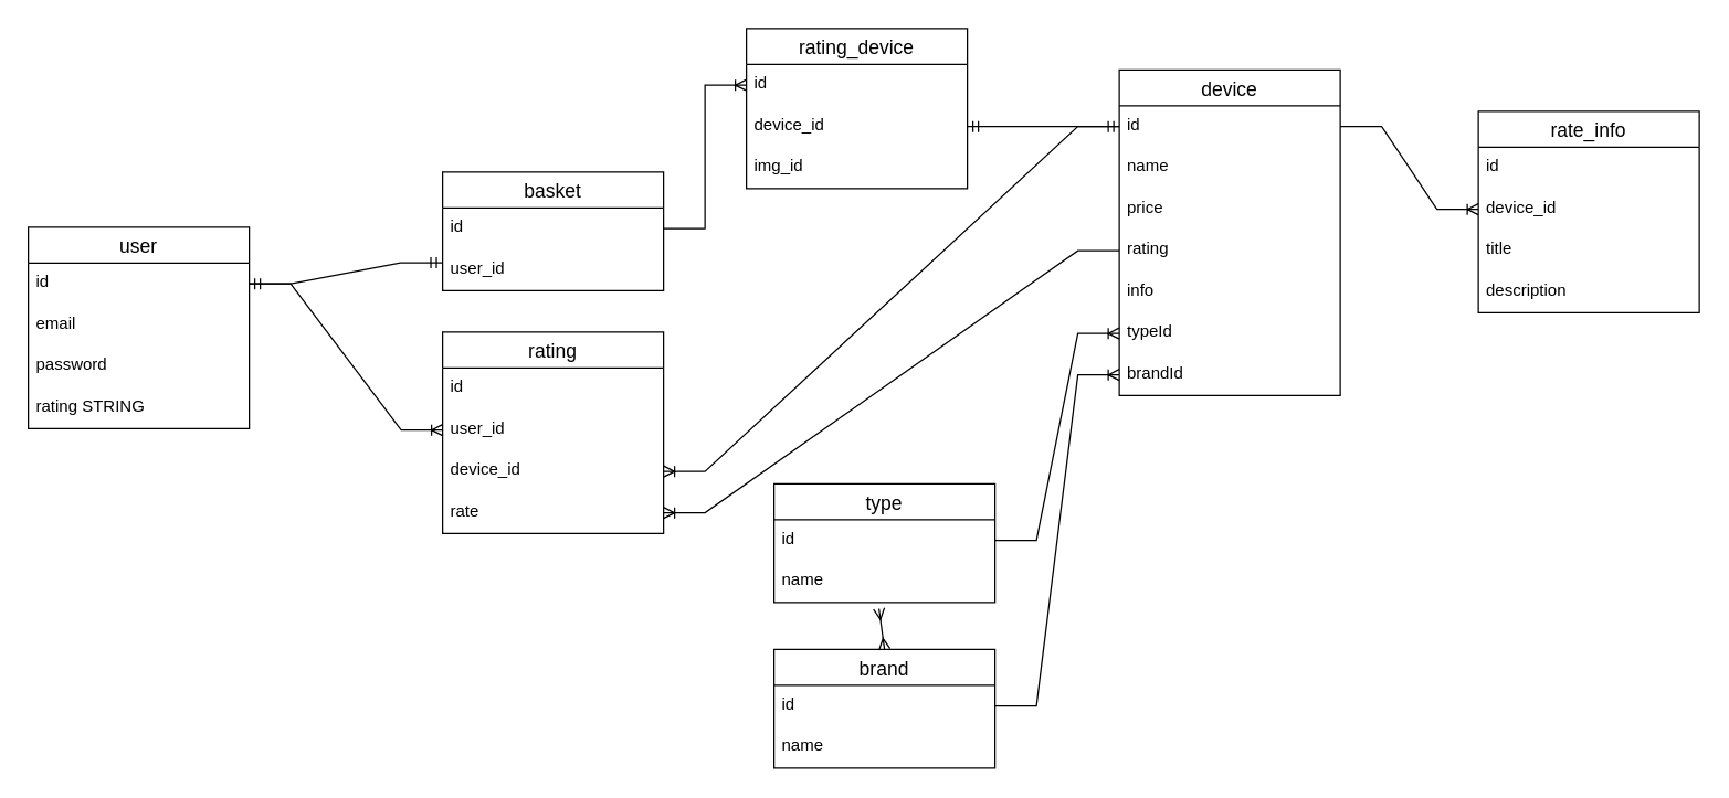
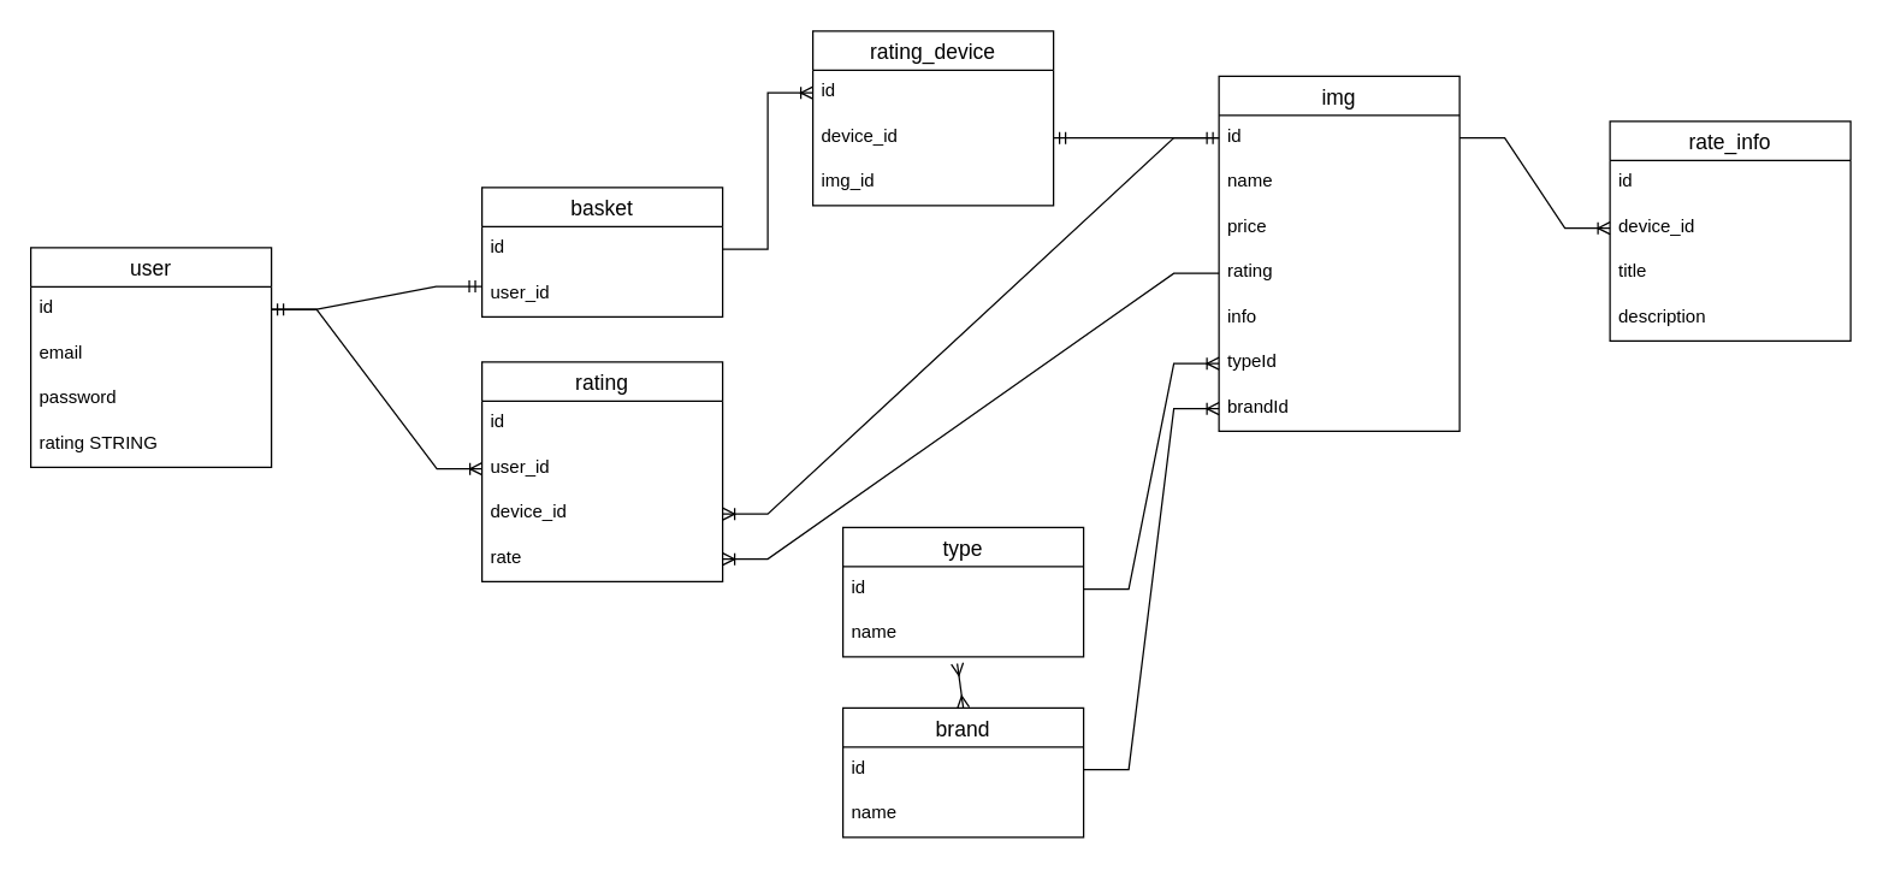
  <mxCell id="0" />
  <mxCell id="1" parent="0" />
  <mxCell id="2" value="user" style="swimlane;fontStyle=0;childLayout=stackLayout;horizontal=1;startSize=26;horizontalStack=0;resizeParent=1;resizeParentMax=0;resizeLast=0;collapsible=1;marginBottom=0;align=center;fontSize=14;" vertex="1" parent="1"><mxGeometry x="20" y="164" width="160" height="146" as="geometry" /></mxCell>
  <mxCell id="3" value="id" style="text;strokeColor=none;fillColor=none;spacingLeft=4;spacingRight=4;overflow=hidden;rotatable=0;points=[[0,0.5],[1,0.5]];portConstraint=eastwest;fontSize=12;" vertex="1" parent="2"><mxGeometry y="26" width="160" height="30" as="geometry" /></mxCell>
  <mxCell id="4" value="email" style="text;strokeColor=none;fillColor=none;spacingLeft=4;spacingRight=4;overflow=hidden;rotatable=0;points=[[0,0.5],[1,0.5]];portConstraint=eastwest;fontSize=12;" vertex="1" parent="2"><mxGeometry y="56" width="160" height="30" as="geometry" /></mxCell>
  <mxCell id="5" value="password" style="text;strokeColor=none;fillColor=none;spacingLeft=4;spacingRight=4;overflow=hidden;rotatable=0;points=[[0,0.5],[1,0.5]];portConstraint=eastwest;fontSize=12;" vertex="1" parent="2"><mxGeometry y="86" width="160" height="30" as="geometry" /></mxCell>
  <mxCell id="6" value="rating STRING" style="text;strokeColor=none;fillColor=none;spacingLeft=4;spacingRight=4;overflow=hidden;rotatable=0;points=[[0,0.5],[1,0.5]];portConstraint=eastwest;fontSize=12;" vertex="1" parent="2"><mxGeometry y="116" width="160" height="30" as="geometry" /></mxCell>
  <mxCell id="7" value="basket" style="swimlane;fontStyle=0;childLayout=stackLayout;horizontal=1;startSize=26;horizontalStack=0;resizeParent=1;resizeParentMax=0;resizeLast=0;collapsible=1;marginBottom=0;align=center;fontSize=14;" vertex="1" parent="1"><mxGeometry x="320" y="124" width="160" height="86" as="geometry" /></mxCell>
  <mxCell id="8" value="id" style="text;strokeColor=none;fillColor=none;spacingLeft=4;spacingRight=4;overflow=hidden;rotatable=0;points=[[0,0.5],[1,0.5]];portConstraint=eastwest;fontSize=12;" vertex="1" parent="7"><mxGeometry y="26" width="160" height="30" as="geometry" /></mxCell>
  <mxCell id="9" value="user_id" style="text;strokeColor=none;fillColor=none;spacingLeft=4;spacingRight=4;overflow=hidden;rotatable=0;points=[[0,0.5],[1,0.5]];portConstraint=eastwest;fontSize=12;" vertex="1" parent="7"><mxGeometry y="56" width="160" height="30" as="geometry" /></mxCell>
  <mxCell id="10" value="" style="edgeStyle=entityRelationEdgeStyle;fontSize=12;html=1;endArrow=ERmandOne;startArrow=ERmandOne;rounded=0;exitX=1;exitY=0.5;exitDx=0;exitDy=0;entryX=-0.003;entryY=0.325;entryDx=0;entryDy=0;entryPerimeter=0;" edge="1" parent="1" source="3" target="9"><mxGeometry width="100" height="100" relative="1" as="geometry"><mxPoint x="260" y="220" as="sourcePoint" /><mxPoint x="360" y="120" as="targetPoint" /></mxGeometry></mxCell>
- <mxCell id="11" value="device" style="swimlane;fontStyle=0;childLayout=stackLayout;horizontal=1;startSize=26;horizontalStack=0;resizeParent=1;resizeParentMax=0;resizeLast=0;collapsible=1;marginBottom=0;align=center;fontSize=14;" vertex="1" parent="1"><mxGeometry x="810" y="50" width="160" height="236" as="geometry" /></mxCell>
+ <mxCell id="11" value="img" style="swimlane;fontStyle=0;childLayout=stackLayout;horizontal=1;startSize=26;horizontalStack=0;resizeParent=1;resizeParentMax=0;resizeLast=0;collapsible=1;marginBottom=0;align=center;fontSize=14;" vertex="1" parent="1"><mxGeometry x="810" y="50" width="160" height="236" as="geometry" /></mxCell>
  <mxCell id="12" value="id" style="text;strokeColor=none;fillColor=none;spacingLeft=4;spacingRight=4;overflow=hidden;rotatable=0;points=[[0,0.5],[1,0.5]];portConstraint=eastwest;fontSize=12;" vertex="1" parent="11"><mxGeometry y="26" width="160" height="30" as="geometry" /></mxCell>
  <mxCell id="13" value="name" style="text;strokeColor=none;fillColor=none;spacingLeft=4;spacingRight=4;overflow=hidden;rotatable=0;points=[[0,0.5],[1,0.5]];portConstraint=eastwest;fontSize=12;" vertex="1" parent="11"><mxGeometry y="56" width="160" height="30" as="geometry" /></mxCell>
  <mxCell id="14" value="price" style="text;strokeColor=none;fillColor=none;spacingLeft=4;spacingRight=4;overflow=hidden;rotatable=0;points=[[0,0.5],[1,0.5]];portConstraint=eastwest;fontSize=12;" vertex="1" parent="11"><mxGeometry y="86" width="160" height="30" as="geometry" /></mxCell>
  <mxCell id="15" value="rating" style="text;strokeColor=none;fillColor=none;spacingLeft=4;spacingRight=4;overflow=hidden;rotatable=0;points=[[0,0.5],[1,0.5]];portConstraint=eastwest;fontSize=12;" vertex="1" parent="11"><mxGeometry y="116" width="160" height="30" as="geometry" /></mxCell>
  <mxCell id="16" value="info" style="text;strokeColor=none;fillColor=none;spacingLeft=4;spacingRight=4;overflow=hidden;rotatable=0;points=[[0,0.5],[1,0.5]];portConstraint=eastwest;fontSize=12;" vertex="1" parent="11"><mxGeometry y="146" width="160" height="30" as="geometry" /></mxCell>
  <mxCell id="17" value="typeId" style="text;strokeColor=none;fillColor=none;spacingLeft=4;spacingRight=4;overflow=hidden;rotatable=0;points=[[0,0.5],[1,0.5]];portConstraint=eastwest;fontSize=12;" vertex="1" parent="11"><mxGeometry y="176" width="160" height="30" as="geometry" /></mxCell>
  <mxCell id="18" value="brandId" style="text;strokeColor=none;fillColor=none;spacingLeft=4;spacingRight=4;overflow=hidden;rotatable=0;points=[[0,0.5],[1,0.5]];portConstraint=eastwest;fontSize=12;" vertex="1" parent="11"><mxGeometry y="206" width="160" height="30" as="geometry" /></mxCell>
  <mxCell id="19" value="type" style="swimlane;fontStyle=0;childLayout=stackLayout;horizontal=1;startSize=26;horizontalStack=0;resizeParent=1;resizeParentMax=0;resizeLast=0;collapsible=1;marginBottom=0;align=center;fontSize=14;" vertex="1" parent="1"><mxGeometry x="560" y="350" width="160" height="86" as="geometry" /></mxCell>
  <mxCell id="20" value="id" style="text;strokeColor=none;fillColor=none;spacingLeft=4;spacingRight=4;overflow=hidden;rotatable=0;points=[[0,0.5],[1,0.5]];portConstraint=eastwest;fontSize=12;" vertex="1" parent="19"><mxGeometry y="26" width="160" height="30" as="geometry" /></mxCell>
  <mxCell id="21" value="name" style="text;strokeColor=none;fillColor=none;spacingLeft=4;spacingRight=4;overflow=hidden;rotatable=0;points=[[0,0.5],[1,0.5]];portConstraint=eastwest;fontSize=12;" vertex="1" parent="19"><mxGeometry y="56" width="160" height="30" as="geometry" /></mxCell>
  <mxCell id="22" value="brand" style="swimlane;fontStyle=0;childLayout=stackLayout;horizontal=1;startSize=26;horizontalStack=0;resizeParent=1;resizeParentMax=0;resizeLast=0;collapsible=1;marginBottom=0;align=center;fontSize=14;" vertex="1" parent="1"><mxGeometry x="560" y="470" width="160" height="86" as="geometry" /></mxCell>
  <mxCell id="23" value="id" style="text;strokeColor=none;fillColor=none;spacingLeft=4;spacingRight=4;overflow=hidden;rotatable=0;points=[[0,0.5],[1,0.5]];portConstraint=eastwest;fontSize=12;" vertex="1" parent="22"><mxGeometry y="26" width="160" height="30" as="geometry" /></mxCell>
  <mxCell id="24" value="name" style="text;strokeColor=none;fillColor=none;spacingLeft=4;spacingRight=4;overflow=hidden;rotatable=0;points=[[0,0.5],[1,0.5]];portConstraint=eastwest;fontSize=12;" vertex="1" parent="22"><mxGeometry y="56" width="160" height="30" as="geometry" /></mxCell>
  <mxCell id="25" value="" style="edgeStyle=entityRelationEdgeStyle;fontSize=12;html=1;endArrow=ERoneToMany;rounded=0;exitX=1;exitY=0.5;exitDx=0;exitDy=0;entryX=0;entryY=0.5;entryDx=0;entryDy=0;" edge="1" parent="1" source="20" target="17"><mxGeometry width="100" height="100" relative="1" as="geometry"><mxPoint x="90" y="290" as="sourcePoint" /><mxPoint x="190" y="190" as="targetPoint" /></mxGeometry></mxCell>
  <mxCell id="26" value="" style="edgeStyle=entityRelationEdgeStyle;fontSize=12;html=1;endArrow=ERoneToMany;rounded=0;exitX=1;exitY=0.5;exitDx=0;exitDy=0;entryX=0;entryY=0.5;entryDx=0;entryDy=0;" edge="1" parent="1" source="23" target="18"><mxGeometry width="100" height="100" relative="1" as="geometry"><mxPoint x="90" y="290" as="sourcePoint" /><mxPoint x="190" y="190" as="targetPoint" /></mxGeometry></mxCell>
  <mxCell id="27" value="" style="fontSize=12;html=1;endArrow=ERmany;startArrow=ERmany;rounded=0;exitX=0.475;exitY=1.15;exitDx=0;exitDy=0;exitPerimeter=0;entryX=0.5;entryY=0;entryDx=0;entryDy=0;" edge="1" parent="1" source="21" target="22"><mxGeometry width="100" height="100" relative="1" as="geometry"><mxPoint x="630" y="290" as="sourcePoint" /><mxPoint x="730" y="190" as="targetPoint" /></mxGeometry></mxCell>
  <mxCell id="28" value="rate_info" style="swimlane;fontStyle=0;childLayout=stackLayout;horizontal=1;startSize=26;horizontalStack=0;resizeParent=1;resizeParentMax=0;resizeLast=0;collapsible=1;marginBottom=0;align=center;fontSize=14;" vertex="1" parent="1"><mxGeometry x="1070" y="80" width="160" height="146" as="geometry" /></mxCell>
  <mxCell id="29" value="id" style="text;strokeColor=none;fillColor=none;spacingLeft=4;spacingRight=4;overflow=hidden;rotatable=0;points=[[0,0.5],[1,0.5]];portConstraint=eastwest;fontSize=12;" vertex="1" parent="28"><mxGeometry y="26" width="160" height="30" as="geometry" /></mxCell>
  <mxCell id="30" value="device_id" style="text;strokeColor=none;fillColor=none;spacingLeft=4;spacingRight=4;overflow=hidden;rotatable=0;points=[[0,0.5],[1,0.5]];portConstraint=eastwest;fontSize=12;" vertex="1" parent="28"><mxGeometry y="56" width="160" height="30" as="geometry" /></mxCell>
  <mxCell id="31" value="title" style="text;strokeColor=none;fillColor=none;spacingLeft=4;spacingRight=4;overflow=hidden;rotatable=0;points=[[0,0.5],[1,0.5]];portConstraint=eastwest;fontSize=12;" vertex="1" parent="28"><mxGeometry y="86" width="160" height="30" as="geometry" /></mxCell>
  <mxCell id="32" value="description" style="text;strokeColor=none;fillColor=none;spacingLeft=4;spacingRight=4;overflow=hidden;rotatable=0;points=[[0,0.5],[1,0.5]];portConstraint=eastwest;fontSize=12;" vertex="1" parent="28"><mxGeometry y="116" width="160" height="30" as="geometry" /></mxCell>
  <mxCell id="33" style="edgeStyle=none;rounded=0;orthogonalLoop=1;jettySize=auto;html=1;entryX=0;entryY=0.5;entryDx=0;entryDy=0;" edge="1" parent="28" source="30" target="30"><mxGeometry relative="1" as="geometry" /></mxCell>
  <mxCell id="34" value="" style="edgeStyle=entityRelationEdgeStyle;fontSize=12;html=1;endArrow=ERoneToMany;rounded=0;exitX=1;exitY=0.5;exitDx=0;exitDy=0;entryX=0;entryY=0.5;entryDx=0;entryDy=0;" edge="1" parent="1" source="12" target="30"><mxGeometry width="100" height="100" relative="1" as="geometry"><mxPoint x="90" y="290" as="sourcePoint" /><mxPoint x="540" y="221" as="targetPoint" /></mxGeometry></mxCell>
  <mxCell id="35" value="rating_device" style="swimlane;fontStyle=0;childLayout=stackLayout;horizontal=1;startSize=26;horizontalStack=0;resizeParent=1;resizeParentMax=0;resizeLast=0;collapsible=1;marginBottom=0;align=center;fontSize=14;" vertex="1" parent="1"><mxGeometry x="540" y="20" width="160" height="116" as="geometry" /></mxCell>
  <mxCell id="36" value="id" style="text;strokeColor=none;fillColor=none;spacingLeft=4;spacingRight=4;overflow=hidden;rotatable=0;points=[[0,0.5],[1,0.5]];portConstraint=eastwest;fontSize=12;" vertex="1" parent="35"><mxGeometry y="26" width="160" height="30" as="geometry" /></mxCell>
  <mxCell id="37" value="device_id" style="text;strokeColor=none;fillColor=none;spacingLeft=4;spacingRight=4;overflow=hidden;rotatable=0;points=[[0,0.5],[1,0.5]];portConstraint=eastwest;fontSize=12;" vertex="1" parent="35"><mxGeometry y="56" width="160" height="30" as="geometry" /></mxCell>
  <mxCell id="38" value="img_id" style="text;strokeColor=none;fillColor=none;spacingLeft=4;spacingRight=4;overflow=hidden;rotatable=0;points=[[0,0.5],[1,0.5]];portConstraint=eastwest;fontSize=12;" vertex="1" parent="35"><mxGeometry y="86" width="160" height="30" as="geometry" /></mxCell>
  <mxCell id="39" value="" style="edgeStyle=entityRelationEdgeStyle;fontSize=12;html=1;endArrow=ERoneToMany;rounded=0;exitX=1;exitY=0.5;exitDx=0;exitDy=0;entryX=0;entryY=0.5;entryDx=0;entryDy=0;" edge="1" parent="1" source="8" target="36"><mxGeometry width="100" height="100" relative="1" as="geometry"><mxPoint x="120" y="370" as="sourcePoint" /><mxPoint x="220" y="270" as="targetPoint" /></mxGeometry></mxCell>
  <mxCell id="40" style="edgeStyle=none;rounded=0;orthogonalLoop=1;jettySize=auto;html=1;exitX=0.5;exitY=0;exitDx=0;exitDy=0;" edge="1" parent="1" source="7" target="7"><mxGeometry relative="1" as="geometry" /></mxCell>
  <mxCell id="41" value="" style="edgeStyle=entityRelationEdgeStyle;fontSize=12;html=1;endArrow=ERmandOne;startArrow=ERmandOne;rounded=0;exitX=1;exitY=0.5;exitDx=0;exitDy=0;entryX=0;entryY=0.5;entryDx=0;entryDy=0;" edge="1" parent="1" source="37" target="12"><mxGeometry width="100" height="100" relative="1" as="geometry"><mxPoint x="710" y="370" as="sourcePoint" /><mxPoint x="810" y="270" as="targetPoint" /></mxGeometry></mxCell>
  <mxCell id="42" value="rating" style="swimlane;fontStyle=0;childLayout=stackLayout;horizontal=1;startSize=26;horizontalStack=0;resizeParent=1;resizeParentMax=0;resizeLast=0;collapsible=1;marginBottom=0;align=center;fontSize=14;" vertex="1" parent="1"><mxGeometry x="320" y="240" width="160" height="146" as="geometry" /></mxCell>
  <mxCell id="43" value="id" style="text;strokeColor=none;fillColor=none;spacingLeft=4;spacingRight=4;overflow=hidden;rotatable=0;points=[[0,0.5],[1,0.5]];portConstraint=eastwest;fontSize=12;" vertex="1" parent="42"><mxGeometry y="26" width="160" height="30" as="geometry" /></mxCell>
  <mxCell id="44" value="user_id" style="text;strokeColor=none;fillColor=none;spacingLeft=4;spacingRight=4;overflow=hidden;rotatable=0;points=[[0,0.5],[1,0.5]];portConstraint=eastwest;fontSize=12;" vertex="1" parent="42"><mxGeometry y="56" width="160" height="30" as="geometry" /></mxCell>
  <mxCell id="45" value="device_id" style="text;strokeColor=none;fillColor=none;spacingLeft=4;spacingRight=4;overflow=hidden;rotatable=0;points=[[0,0.5],[1,0.5]];portConstraint=eastwest;fontSize=12;" vertex="1" parent="42"><mxGeometry y="86" width="160" height="30" as="geometry" /></mxCell>
  <mxCell id="46" value="rate" style="text;strokeColor=none;fillColor=none;spacingLeft=4;spacingRight=4;overflow=hidden;rotatable=0;points=[[0,0.5],[1,0.5]];portConstraint=eastwest;fontSize=12;" vertex="1" parent="42"><mxGeometry y="116" width="160" height="30" as="geometry" /></mxCell>
  <mxCell id="47" value="" style="edgeStyle=entityRelationEdgeStyle;fontSize=12;html=1;endArrow=ERoneToMany;rounded=0;exitX=1;exitY=0.5;exitDx=0;exitDy=0;entryX=0;entryY=0.5;entryDx=0;entryDy=0;" edge="1" parent="1" source="3" target="44"><mxGeometry width="100" height="100" relative="1" as="geometry"><mxPoint x="490" y="370" as="sourcePoint" /><mxPoint x="590" y="270" as="targetPoint" /></mxGeometry></mxCell>
  <mxCell id="48" value="" style="edgeStyle=entityRelationEdgeStyle;fontSize=12;html=1;endArrow=ERoneToMany;rounded=0;entryX=1;entryY=0.5;entryDx=0;entryDy=0;exitX=0;exitY=0.5;exitDx=0;exitDy=0;" edge="1" parent="1" source="15" target="46"><mxGeometry width="100" height="100" relative="1" as="geometry"><mxPoint x="550" y="230" as="sourcePoint" /><mxPoint x="590" y="270" as="targetPoint" /></mxGeometry></mxCell>
  <mxCell id="49" value="" style="edgeStyle=entityRelationEdgeStyle;fontSize=12;html=1;endArrow=ERoneToMany;rounded=0;entryX=1;entryY=0.5;entryDx=0;entryDy=0;exitX=0;exitY=0.5;exitDx=0;exitDy=0;" edge="1" parent="1" source="12" target="45"><mxGeometry width="100" height="100" relative="1" as="geometry"><mxPoint x="490" y="370" as="sourcePoint" /><mxPoint x="590" y="270" as="targetPoint" /></mxGeometry></mxCell>
